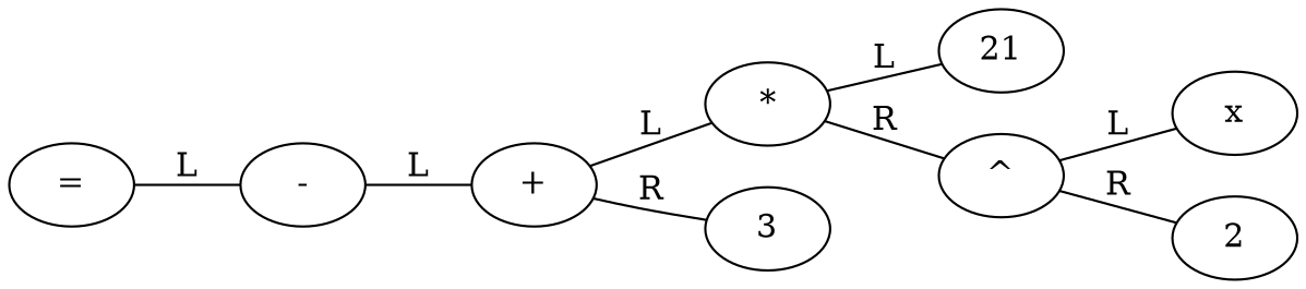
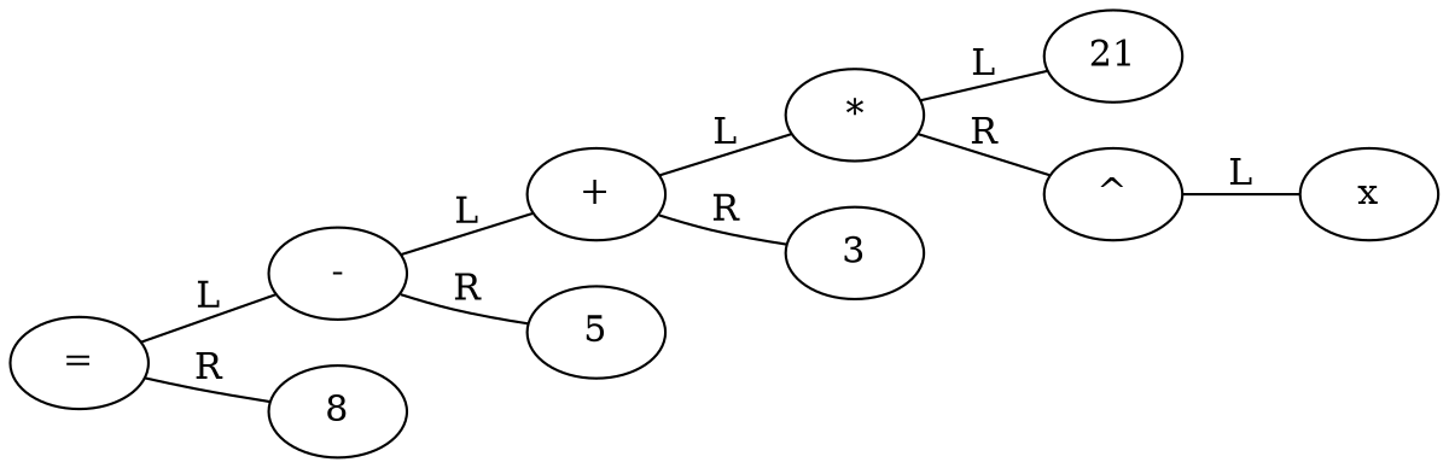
  digraph {
    rankdir=LR
    edge [arrowhead=none]
    n1 [label=21]
    n2 [label=x]
-   n3 [label=2]
    n4 [label="^"]
    n5 [label="*"]
    n6 [label=3]
    n7 [label="+"]
+   n8 [label=5]
    n9 [label="-"]
+   n10 [label=8]
    n11 [label="="]
    n4 -> n2 [label=L]
-   n4 -> n3 [label=R]
    n5 -> n1 [label=L]
    n5 -> n4 [label=R]
    n7 -> n5 [label=L]
    n7 -> n6 [label=R]
    n9 -> n7 [label=L]
+   n9 -> n8 [label=R]
    n11 -> n9 [label=L]
+   n11 -> n10 [label=R]
  }
